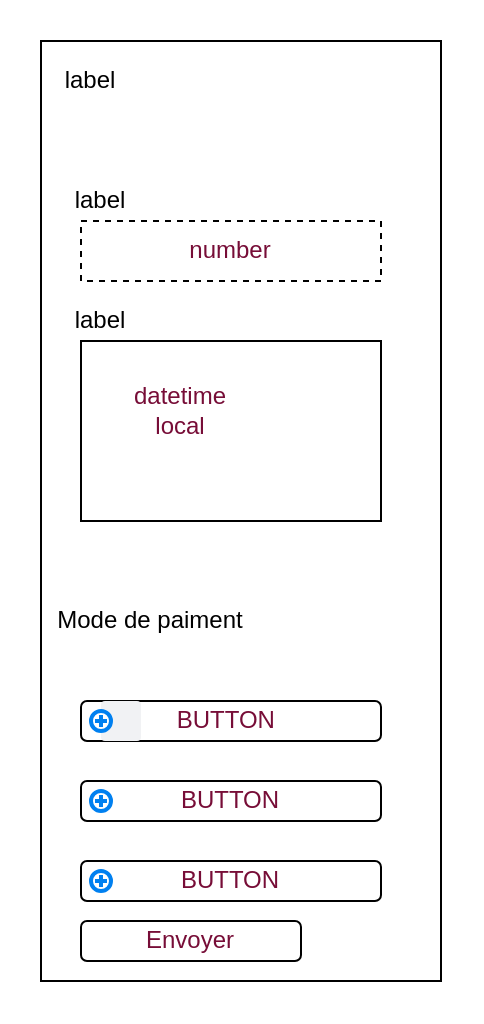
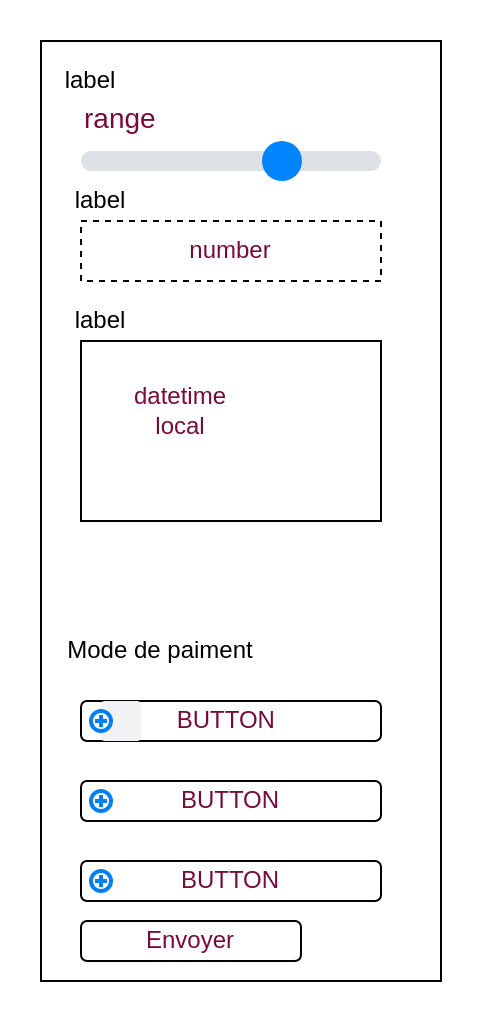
  <mxCell id="0" />
  <mxCell id="1" parent="0" />
  <mxCell id="2" value="" style="rounded=0;whiteSpace=wrap;html=1;" vertex="1" parent="1"><mxGeometry x="20" y="20" width="200" height="470" as="geometry" /></mxCell>
  <mxCell id="3" value="label" style="text;html=1;strokeColor=none;fillColor=none;align=center;verticalAlign=middle;whiteSpace=wrap;rounded=0;" vertex="1" parent="1"><mxGeometry x="20" y="30" width="50" height="20" as="geometry" /></mxCell>
+ <mxCell id="4" value="&lt;font color=&quot;#770d37&quot;&gt;range&lt;/font&gt;" style="html=1;shadow=0;dashed=0;shape=mxgraph.bootstrap.rangeInput;dx=0.67;strokeColor=#0085FC;fillColor=#DEE2E6;fontColor=#777777;whiteSpace=wrap;align=left;verticalAlign=bottom;fontStyle=0;fontSize=14;labelPosition=center;verticalLabelPosition=top;" vertex="1" parent="1"><mxGeometry x="40" y="70" width="150" height="20" as="geometry" /></mxCell>
  <mxCell id="5" value="number" style="rounded=0;whiteSpace=wrap;html=1;fontColor=#770D37;dashed=1;" vertex="1" parent="1"><mxGeometry x="40" y="110" width="150" height="30" as="geometry" /></mxCell>
  <mxCell id="6" value="" style="rounded=0;whiteSpace=wrap;html=1;fontColor=#770D37;" vertex="1" parent="1"><mxGeometry x="40" y="170" width="150" height="90" as="geometry" /></mxCell>
  <mxCell id="7" value="datetime local" style="text;html=1;strokeColor=none;fillColor=none;align=center;verticalAlign=middle;whiteSpace=wrap;rounded=0;fontColor=#770D37;" vertex="1" parent="1"><mxGeometry x="60" y="190" width="60" height="30" as="geometry" /></mxCell>
  <mxCell id="8" value="BUTTON&lt;span style=&quot;white-space: pre;&quot;&gt;&#09;&lt;/span&gt;" style="rounded=1;whiteSpace=wrap;html=1;fontColor=#770D37;" vertex="1" parent="1"><mxGeometry x="40" y="350" width="150" height="20" as="geometry" /></mxCell>
  <mxCell id="9" value="BUTTON" style="rounded=1;whiteSpace=wrap;html=1;fontColor=#770D37;" vertex="1" parent="1"><mxGeometry x="40" y="430" width="150" height="20" as="geometry" /></mxCell>
  <mxCell id="10" value="BUTTON" style="rounded=1;whiteSpace=wrap;html=1;fontColor=#770D37;" vertex="1" parent="1"><mxGeometry x="40" y="390" width="150" height="20" as="geometry" /></mxCell>
  <mxCell id="11" value="" style="rounded=1;align=left;fillColor=#F1F2F4;strokeColor=none;html=1;fontColor=#596780;fontSize=12;spacingLeft=26;arcSize=10;" vertex="1" parent="1"><mxGeometry x="50" y="350" width="20" height="20" as="geometry" /></mxCell>
  <mxCell id="12" value="" style="html=1;verticalLabelPosition=bottom;align=center;labelBackgroundColor=#ffffff;verticalAlign=top;strokeWidth=2;strokeColor=#0080F0;shadow=0;dashed=0;shape=mxgraph.ios7.icons.add;fontColor=#770D37;" vertex="1" parent="1"><mxGeometry x="45" y="355" width="10" height="10" as="geometry" /></mxCell>
  <mxCell id="13" value="" style="html=1;verticalLabelPosition=bottom;align=center;labelBackgroundColor=#ffffff;verticalAlign=top;strokeWidth=2;strokeColor=#0080F0;shadow=0;dashed=0;shape=mxgraph.ios7.icons.add;fontColor=#770D37;" vertex="1" parent="1"><mxGeometry x="45" y="395" width="10" height="10" as="geometry" /></mxCell>
  <mxCell id="14" value="" style="html=1;verticalLabelPosition=bottom;align=center;labelBackgroundColor=#ffffff;verticalAlign=top;strokeWidth=2;strokeColor=#0080F0;shadow=0;dashed=0;shape=mxgraph.ios7.icons.add;fontColor=#770D37;" vertex="1" parent="1"><mxGeometry x="45" y="435" width="10" height="10" as="geometry" /></mxCell>
  <mxCell id="15" value="Envoyer" style="rounded=1;whiteSpace=wrap;html=1;fontColor=#770D37;" vertex="1" parent="1"><mxGeometry x="40" y="460" width="110" height="20" as="geometry" /></mxCell>
- <mxCell id="16" value="Mode de paiment" style="text;html=1;strokeColor=none;fillColor=none;align=center;verticalAlign=middle;whiteSpace=wrap;rounded=0;fontColor=#000000;" vertex="1" parent="1"><mxGeometry x="25" y="295" width="100" height="30" as="geometry" /></mxCell>
+ <mxCell id="16" value="Mode de paiment" style="text;html=1;strokeColor=none;fillColor=none;align=center;verticalAlign=middle;whiteSpace=wrap;rounded=0;fontColor=#000000;" vertex="1" parent="1"><mxGeometry x="30" y="310" width="100" height="30" as="geometry" /></mxCell>
  <mxCell id="17" value="label" style="text;html=1;strokeColor=none;fillColor=none;align=center;verticalAlign=middle;whiteSpace=wrap;rounded=0;" vertex="1" parent="1"><mxGeometry x="25" y="150" width="50" height="20" as="geometry" /></mxCell>
  <mxCell id="18" value="label" style="text;html=1;strokeColor=none;fillColor=none;align=center;verticalAlign=middle;whiteSpace=wrap;rounded=0;" vertex="1" parent="1"><mxGeometry x="25" y="90" width="50" height="20" as="geometry" /></mxCell>
